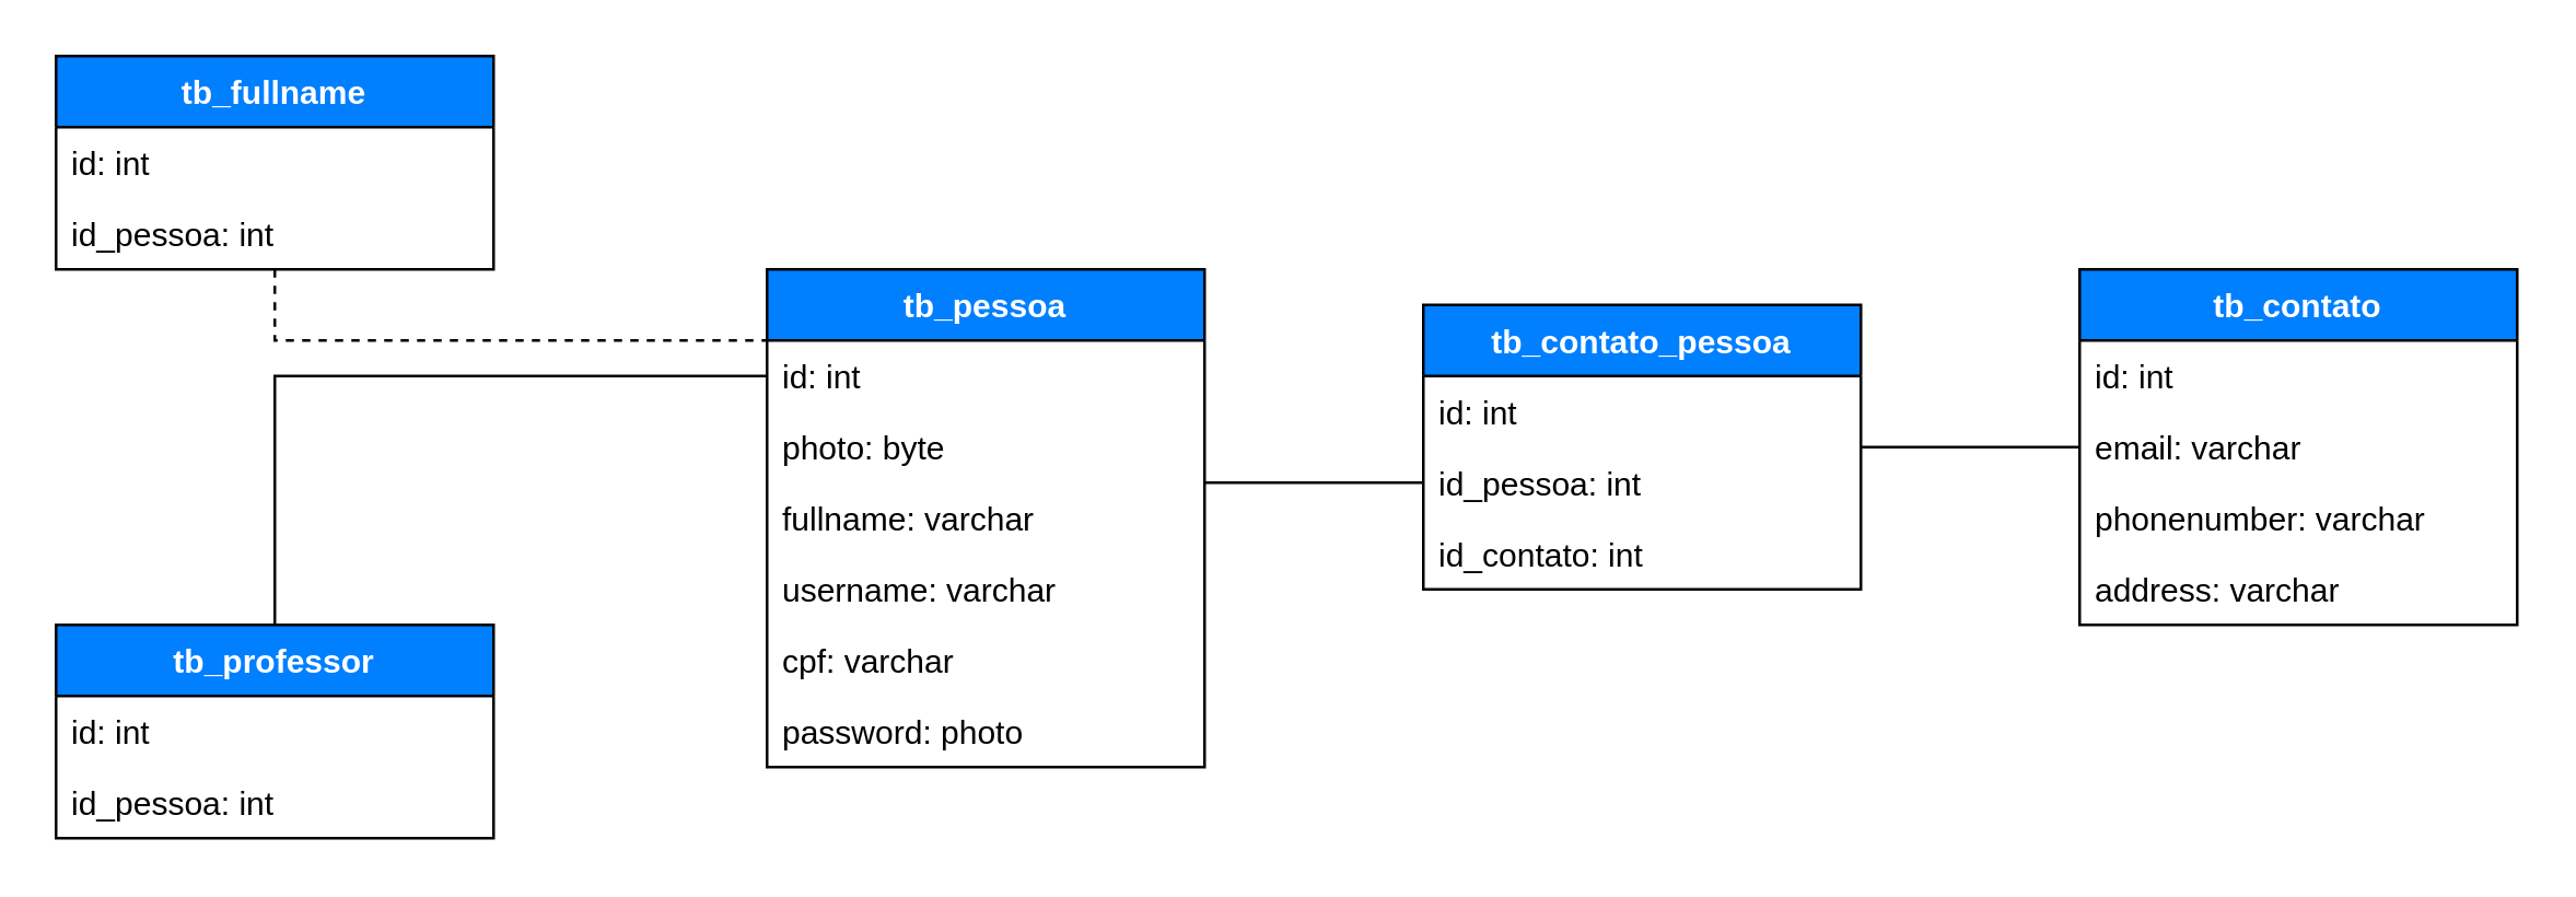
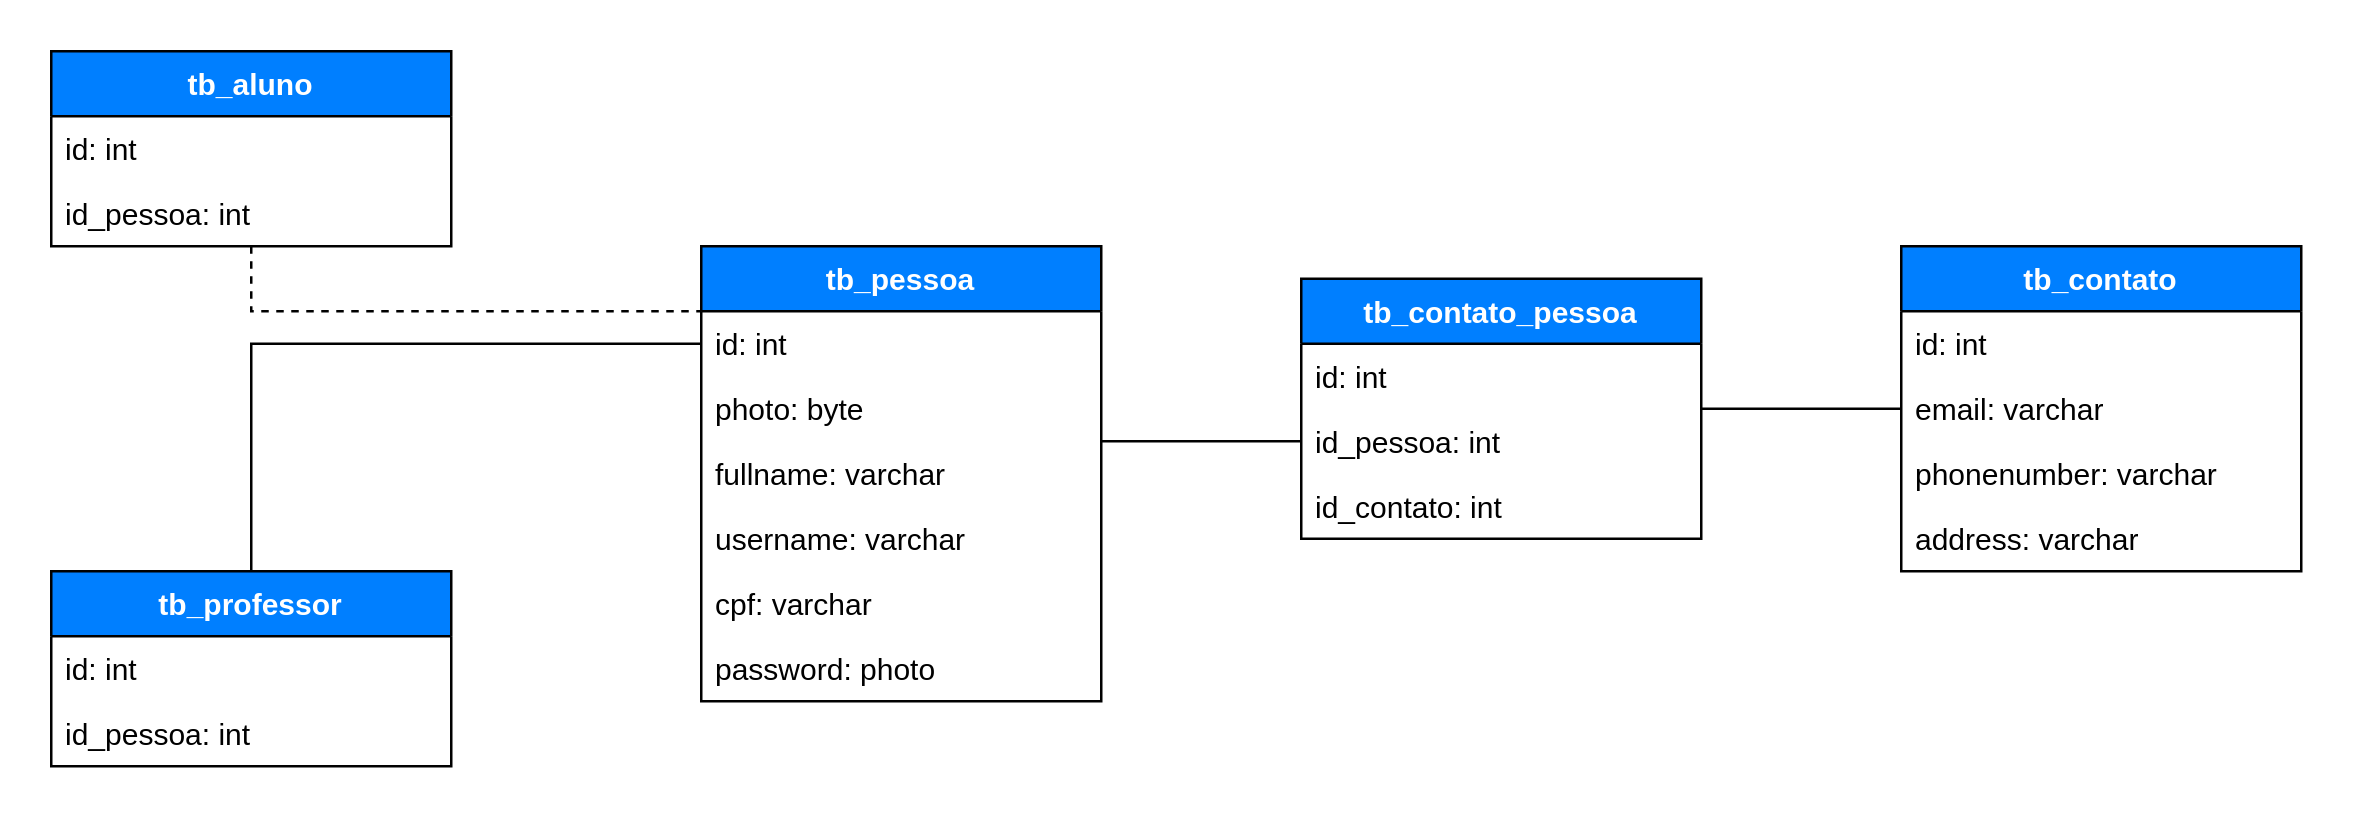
  <mxCell id="0" />
  <mxCell id="1" parent="0" />
  <mxCell id="2" style="edgeStyle=orthogonalEdgeStyle;rounded=0;orthogonalLoop=1;jettySize=auto;html=1;fontColor=#FFFFFF;endArrow=none;endFill=0;" edge="1" parent="1" source="3" target="26"><mxGeometry relative="1" as="geometry"><Array as="points"><mxPoint x="460" y="176" /><mxPoint x="460" y="176" /></Array></mxGeometry></mxCell>
  <mxCell id="3" value="tb_pessoa" style="swimlane;fontStyle=1;align=center;verticalAlign=top;childLayout=stackLayout;horizontal=1;startSize=26;horizontalStack=0;resizeParent=1;resizeParentMax=0;resizeLast=0;collapsible=1;marginBottom=0;rounded=0;gradientColor=none;swimlaneFillColor=none;fillColor=#007FFF;labelBackgroundColor=none;fontColor=#FFFFFF;" vertex="1" parent="1"><mxGeometry x="280" y="98" width="160" height="182" as="geometry" /></mxCell>
  <mxCell id="4" value="id: int" style="text;strokeColor=none;fillColor=none;align=left;verticalAlign=top;spacingLeft=4;spacingRight=4;overflow=hidden;rotatable=0;points=[[0,0.5],[1,0.5]];portConstraint=eastwest;" vertex="1" parent="3"><mxGeometry y="26" width="160" height="26" as="geometry" /></mxCell>
  <mxCell id="5" value="photo: byte" style="text;strokeColor=none;fillColor=none;align=left;verticalAlign=top;spacingLeft=4;spacingRight=4;overflow=hidden;rotatable=0;points=[[0,0.5],[1,0.5]];portConstraint=eastwest;" vertex="1" parent="3"><mxGeometry y="52" width="160" height="26" as="geometry" /></mxCell>
  <mxCell id="6" value="fullname: varchar" style="text;strokeColor=none;fillColor=none;align=left;verticalAlign=top;spacingLeft=4;spacingRight=4;overflow=hidden;rotatable=0;points=[[0,0.5],[1,0.5]];portConstraint=eastwest;" vertex="1" parent="3"><mxGeometry y="78" width="160" height="26" as="geometry" /></mxCell>
  <mxCell id="7" value="username: varchar" style="text;strokeColor=none;fillColor=none;align=left;verticalAlign=top;spacingLeft=4;spacingRight=4;overflow=hidden;rotatable=0;points=[[0,0.5],[1,0.5]];portConstraint=eastwest;" vertex="1" parent="3"><mxGeometry y="104" width="160" height="26" as="geometry" /></mxCell>
  <mxCell id="8" value="cpf: varchar" style="text;strokeColor=none;fillColor=none;align=left;verticalAlign=top;spacingLeft=4;spacingRight=4;overflow=hidden;rotatable=0;points=[[0,0.5],[1,0.5]];portConstraint=eastwest;" vertex="1" parent="3"><mxGeometry y="130" width="160" height="26" as="geometry" /></mxCell>
  <mxCell id="9" value="password: photo" style="text;strokeColor=none;fillColor=none;align=left;verticalAlign=top;spacingLeft=4;spacingRight=4;overflow=hidden;rotatable=0;points=[[0,0.5],[1,0.5]];portConstraint=eastwest;" vertex="1" parent="3"><mxGeometry y="156" width="160" height="26" as="geometry" /></mxCell>
  <mxCell id="10" style="edgeStyle=orthogonalEdgeStyle;rounded=0;orthogonalLoop=1;jettySize=auto;html=1;fontColor=#FFFFFF;endArrow=none;endFill=0;dashed=1;" edge="1" parent="1" source="11" target="3"><mxGeometry relative="1" as="geometry"><Array as="points"><mxPoint x="100" y="124" /></Array></mxGeometry></mxCell>
- <mxCell id="11" value="tb_fullname" style="swimlane;fontStyle=1;align=center;verticalAlign=top;childLayout=stackLayout;horizontal=1;startSize=26;horizontalStack=0;resizeParent=1;resizeParentMax=0;resizeLast=0;collapsible=1;marginBottom=0;rounded=0;gradientColor=none;swimlaneFillColor=none;fillColor=#007FFF;labelBackgroundColor=none;fontColor=#FFFFFF;" vertex="1" parent="1"><mxGeometry x="20" y="20" width="160" height="78" as="geometry" /></mxCell>
+ <mxCell id="11" value="tb_aluno" style="swimlane;fontStyle=1;align=center;verticalAlign=top;childLayout=stackLayout;horizontal=1;startSize=26;horizontalStack=0;resizeParent=1;resizeParentMax=0;resizeLast=0;collapsible=1;marginBottom=0;rounded=0;gradientColor=none;swimlaneFillColor=none;fillColor=#007FFF;labelBackgroundColor=none;fontColor=#FFFFFF;" vertex="1" parent="1"><mxGeometry x="20" y="20" width="160" height="78" as="geometry" /></mxCell>
  <mxCell id="12" value="id: int" style="text;strokeColor=none;fillColor=none;align=left;verticalAlign=top;spacingLeft=4;spacingRight=4;overflow=hidden;rotatable=0;points=[[0,0.5],[1,0.5]];portConstraint=eastwest;" vertex="1" parent="11"><mxGeometry y="26" width="160" height="26" as="geometry" /></mxCell>
  <mxCell id="13" value="id_pessoa: int" style="text;strokeColor=none;fillColor=none;align=left;verticalAlign=top;spacingLeft=4;spacingRight=4;overflow=hidden;rotatable=0;points=[[0,0.5],[1,0.5]];portConstraint=eastwest;" vertex="1" parent="11"><mxGeometry y="52" width="160" height="26" as="geometry" /></mxCell>
  <mxCell id="14" style="edgeStyle=orthogonalEdgeStyle;rounded=0;orthogonalLoop=1;jettySize=auto;html=1;fontColor=#FFFFFF;endArrow=none;endFill=0;" edge="1" parent="1" source="15" target="4"><mxGeometry relative="1" as="geometry"><Array as="points"><mxPoint x="100" y="137" /></Array></mxGeometry></mxCell>
  <mxCell id="15" value="tb_professor" style="swimlane;fontStyle=1;align=center;verticalAlign=top;childLayout=stackLayout;horizontal=1;startSize=26;horizontalStack=0;resizeParent=1;resizeParentMax=0;resizeLast=0;collapsible=1;marginBottom=0;rounded=0;gradientColor=none;swimlaneFillColor=none;fillColor=#007FFF;labelBackgroundColor=none;fontColor=#FFFFFF;" vertex="1" parent="1"><mxGeometry x="20" y="228" width="160" height="78" as="geometry" /></mxCell>
  <mxCell id="16" value="id: int" style="text;strokeColor=none;fillColor=none;align=left;verticalAlign=top;spacingLeft=4;spacingRight=4;overflow=hidden;rotatable=0;points=[[0,0.5],[1,0.5]];portConstraint=eastwest;" vertex="1" parent="15"><mxGeometry y="26" width="160" height="26" as="geometry" /></mxCell>
  <mxCell id="17" value="id_pessoa: int" style="text;strokeColor=none;fillColor=none;align=left;verticalAlign=top;spacingLeft=4;spacingRight=4;overflow=hidden;rotatable=0;points=[[0,0.5],[1,0.5]];portConstraint=eastwest;" vertex="1" parent="15"><mxGeometry y="52" width="160" height="26" as="geometry" /></mxCell>
  <mxCell id="18" style="edgeStyle=orthogonalEdgeStyle;rounded=0;orthogonalLoop=1;jettySize=auto;html=1;fontColor=#FFFFFF;endArrow=none;endFill=0;" edge="1" parent="1" source="19" target="24"><mxGeometry relative="1" as="geometry" /></mxCell>
  <mxCell id="19" value="tb_contato" style="swimlane;fontStyle=1;align=center;verticalAlign=top;childLayout=stackLayout;horizontal=1;startSize=26;horizontalStack=0;resizeParent=1;resizeParentMax=0;resizeLast=0;collapsible=1;marginBottom=0;rounded=0;gradientColor=none;swimlaneFillColor=none;fillColor=#007FFF;labelBackgroundColor=none;fontColor=#FFFFFF;" vertex="1" parent="1"><mxGeometry x="760" y="98" width="160" height="130" as="geometry" /></mxCell>
  <mxCell id="20" value="id: int" style="text;strokeColor=none;fillColor=none;align=left;verticalAlign=top;spacingLeft=4;spacingRight=4;overflow=hidden;rotatable=0;points=[[0,0.5],[1,0.5]];portConstraint=eastwest;" vertex="1" parent="19"><mxGeometry y="26" width="160" height="26" as="geometry" /></mxCell>
  <mxCell id="21" value="email: varchar" style="text;strokeColor=none;fillColor=none;align=left;verticalAlign=top;spacingLeft=4;spacingRight=4;overflow=hidden;rotatable=0;points=[[0,0.5],[1,0.5]];portConstraint=eastwest;" vertex="1" parent="19"><mxGeometry y="52" width="160" height="26" as="geometry" /></mxCell>
  <mxCell id="22" value="phonenumber: varchar" style="text;strokeColor=none;fillColor=none;align=left;verticalAlign=top;spacingLeft=4;spacingRight=4;overflow=hidden;rotatable=0;points=[[0,0.5],[1,0.5]];portConstraint=eastwest;" vertex="1" parent="19"><mxGeometry y="78" width="160" height="26" as="geometry" /></mxCell>
  <mxCell id="23" value="address: varchar" style="text;strokeColor=none;fillColor=none;align=left;verticalAlign=top;spacingLeft=4;spacingRight=4;overflow=hidden;rotatable=0;points=[[0,0.5],[1,0.5]];portConstraint=eastwest;" vertex="1" parent="19"><mxGeometry y="104" width="160" height="26" as="geometry" /></mxCell>
  <mxCell id="24" value="tb_contato_pessoa" style="swimlane;fontStyle=1;align=center;verticalAlign=top;childLayout=stackLayout;horizontal=1;startSize=26;horizontalStack=0;resizeParent=1;resizeParentMax=0;resizeLast=0;collapsible=1;marginBottom=0;rounded=0;gradientColor=none;swimlaneFillColor=none;fillColor=#007FFF;labelBackgroundColor=none;fontColor=#FFFFFF;" vertex="1" parent="1"><mxGeometry x="520" y="111" width="160" height="104" as="geometry" /></mxCell>
  <mxCell id="25" value="id: int" style="text;strokeColor=none;fillColor=none;align=left;verticalAlign=top;spacingLeft=4;spacingRight=4;overflow=hidden;rotatable=0;points=[[0,0.5],[1,0.5]];portConstraint=eastwest;" vertex="1" parent="24"><mxGeometry y="26" width="160" height="26" as="geometry" /></mxCell>
  <mxCell id="26" value="id_pessoa: int" style="text;strokeColor=none;fillColor=none;align=left;verticalAlign=top;spacingLeft=4;spacingRight=4;overflow=hidden;rotatable=0;points=[[0,0.5],[1,0.5]];portConstraint=eastwest;" vertex="1" parent="24"><mxGeometry y="52" width="160" height="26" as="geometry" /></mxCell>
  <mxCell id="27" value="id_contato: int" style="text;strokeColor=none;fillColor=none;align=left;verticalAlign=top;spacingLeft=4;spacingRight=4;overflow=hidden;rotatable=0;points=[[0,0.5],[1,0.5]];portConstraint=eastwest;" vertex="1" parent="24"><mxGeometry y="78" width="160" height="26" as="geometry" /></mxCell>
